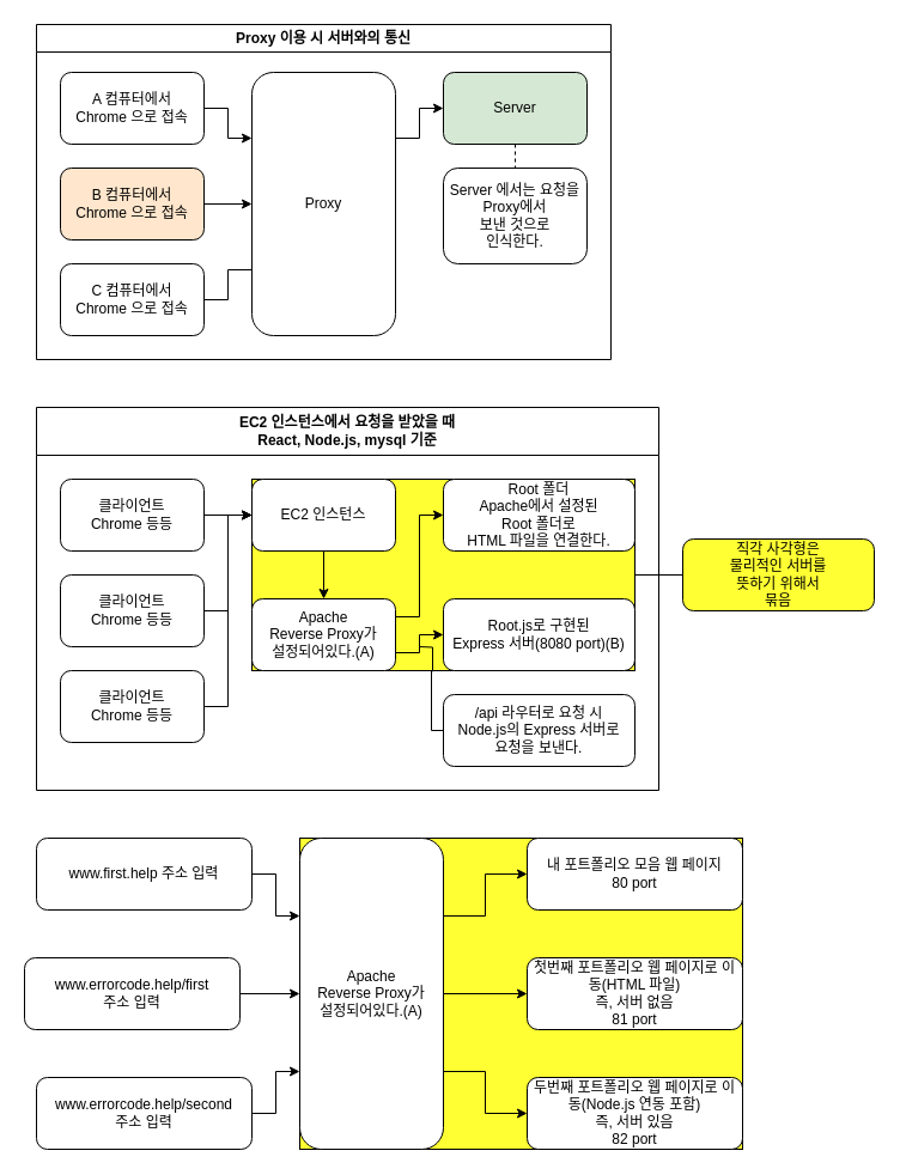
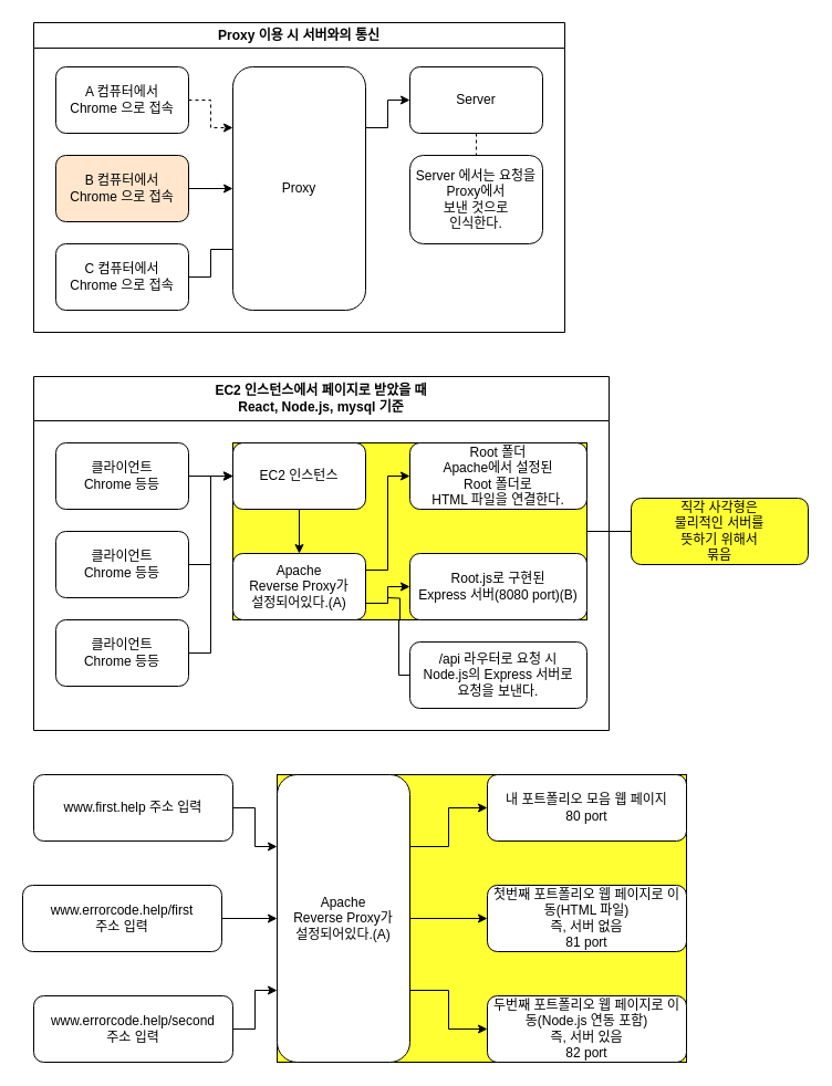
  <mxCell id="0" />
  <mxCell id="1" parent="0" />
  <mxCell id="2" value="" style="rounded=0;whiteSpace=wrap;html=1;fillColor=#FFFF33;" vertex="1" parent="1"><mxGeometry x="250" y="700" width="370" height="260" as="geometry" /></mxCell>
  <mxCell id="3" value="Proxy 이용 시 서버와의 통신" style="swimlane;whiteSpace=wrap;html=1;" vertex="1" parent="1"><mxGeometry x="30" y="20" width="480" height="280" as="geometry" /></mxCell>
- <mxCell id="4" style="edgeStyle=orthogonalEdgeStyle;rounded=0;orthogonalLoop=1;jettySize=auto;html=1;exitX=1;exitY=0.5;exitDx=0;exitDy=0;entryX=0;entryY=0.25;entryDx=0;entryDy=0;" edge="1" parent="3" source="5" target="11"><mxGeometry relative="1" as="geometry" /></mxCell>
+ <mxCell id="4" style="edgeStyle=orthogonalEdgeStyle;rounded=0;orthogonalLoop=1;jettySize=auto;html=1;exitX=1;exitY=0.5;exitDx=0;exitDy=0;entryX=0;entryY=0.25;entryDx=0;entryDy=0;dashed=1;" edge="1" parent="3" source="5" target="11"><mxGeometry relative="1" as="geometry" /></mxCell>
  <mxCell id="5" value="A 컴퓨터에서&lt;br&gt;Chrome 으로 접속" style="rounded=1;whiteSpace=wrap;html=1;" vertex="1" parent="3"><mxGeometry x="20" y="40" width="120" height="60" as="geometry" /></mxCell>
  <mxCell id="6" style="edgeStyle=orthogonalEdgeStyle;rounded=0;orthogonalLoop=1;jettySize=auto;html=1;exitX=1;exitY=0.5;exitDx=0;exitDy=0;entryX=0;entryY=0.5;entryDx=0;entryDy=0;" edge="1" parent="3" source="7" target="11"><mxGeometry relative="1" as="geometry" /></mxCell>
  <mxCell id="7" value="B 컴퓨터에서&lt;br&gt;Chrome 으로 접속" style="rounded=1;whiteSpace=wrap;html=1;fillColor=#ffe6cc;" vertex="1" parent="3"><mxGeometry x="20" y="120" width="120" height="60" as="geometry" /></mxCell>
  <mxCell id="8" style="edgeStyle=orthogonalEdgeStyle;rounded=0;orthogonalLoop=1;jettySize=auto;html=1;exitX=1;exitY=0.5;exitDx=0;exitDy=0;entryX=0;entryY=0.75;entryDx=0;entryDy=0;endArrow=none;" edge="1" parent="3" source="9" target="11"><mxGeometry relative="1" as="geometry" /></mxCell>
  <mxCell id="9" value="C 컴퓨터에서&lt;br&gt;Chrome 으로 접속" style="rounded=1;whiteSpace=wrap;html=1;" vertex="1" parent="3"><mxGeometry x="20" y="200" width="120" height="60" as="geometry" /></mxCell>
  <mxCell id="10" style="edgeStyle=orthogonalEdgeStyle;rounded=0;orthogonalLoop=1;jettySize=auto;html=1;exitX=1;exitY=0.25;exitDx=0;exitDy=0;entryX=0;entryY=0.5;entryDx=0;entryDy=0;" edge="1" parent="3" source="11" target="12"><mxGeometry relative="1" as="geometry" /></mxCell>
  <mxCell id="11" value="Proxy" style="rounded=1;whiteSpace=wrap;html=1;" vertex="1" parent="3"><mxGeometry x="180" y="40" width="120" height="220" as="geometry" /></mxCell>
- <mxCell id="12" value="Server" style="rounded=1;whiteSpace=wrap;html=1;fillColor=#d5e8d4;" vertex="1" parent="3"><mxGeometry x="340" y="40" width="120" height="60" as="geometry" /></mxCell>
+ <mxCell id="12" value="Server" style="rounded=1;whiteSpace=wrap;html=1;" vertex="1" parent="3"><mxGeometry x="340" y="40" width="120" height="60" as="geometry" /></mxCell>
  <mxCell id="13" value="Server 에서는 요청을&lt;br&gt;Proxy에서&lt;br&gt;보낸 것으로&lt;br&gt;인식한다." style="rounded=1;whiteSpace=wrap;html=1;" vertex="1" parent="3"><mxGeometry x="340" y="120" width="120" height="80" as="geometry" /></mxCell>
  <mxCell id="14" value="" style="endArrow=none;html=1;rounded=0;exitX=0.5;exitY=1;exitDx=0;exitDy=0;entryX=0.5;entryY=0;entryDx=0;entryDy=0;dashed=1;" edge="1" parent="3" source="12" target="13"><mxGeometry width="50" height="50" relative="1" as="geometry"><mxPoint x="350" y="150" as="sourcePoint" /><mxPoint x="570" y="110" as="targetPoint" /></mxGeometry></mxCell>
- <mxCell id="15" value="EC2 인스턴스에서 요청을 받았을 때&lt;br&gt;React, Node.js, mysql 기준" style="swimlane;whiteSpace=wrap;html=1;startSize=40;" vertex="1" parent="1"><mxGeometry x="30" y="340" width="520" height="320" as="geometry" /></mxCell>
+ <mxCell id="15" value="EC2 인스턴스에서 페이지로 받았을 때&lt;br&gt;React, Node.js, mysql 기준" style="swimlane;whiteSpace=wrap;html=1;startSize=40;" vertex="1" parent="1"><mxGeometry x="30" y="340" width="520" height="320" as="geometry" /></mxCell>
  <mxCell id="16" value="" style="rounded=0;whiteSpace=wrap;html=1;fillColor=#FFFF33;" vertex="1" parent="15"><mxGeometry x="180" y="60" width="320" height="160" as="geometry" /></mxCell>
  <mxCell id="17" style="edgeStyle=orthogonalEdgeStyle;rounded=0;orthogonalLoop=1;jettySize=auto;html=1;exitX=1;exitY=0.5;exitDx=0;exitDy=0;entryX=0;entryY=0.5;entryDx=0;entryDy=0;" edge="1" parent="15" source="18" target="20"><mxGeometry relative="1" as="geometry" /></mxCell>
  <mxCell id="18" value="클라이언트&lt;br&gt;Chrome 등등" style="rounded=1;whiteSpace=wrap;html=1;" vertex="1" parent="15"><mxGeometry x="20" y="60" width="120" height="60" as="geometry" /></mxCell>
  <mxCell id="19" style="edgeStyle=orthogonalEdgeStyle;rounded=0;orthogonalLoop=1;jettySize=auto;html=1;exitX=0.5;exitY=1;exitDx=0;exitDy=0;entryX=0.5;entryY=0;entryDx=0;entryDy=0;" edge="1" parent="15" source="20" target="23"><mxGeometry relative="1" as="geometry" /></mxCell>
  <mxCell id="20" value="EC2 인스턴스" style="rounded=1;whiteSpace=wrap;html=1;" vertex="1" parent="15"><mxGeometry x="180" y="60" width="120" height="60" as="geometry" /></mxCell>
  <mxCell id="21" style="edgeStyle=orthogonalEdgeStyle;rounded=0;orthogonalLoop=1;jettySize=auto;html=1;exitX=1;exitY=0.25;exitDx=0;exitDy=0;entryX=0;entryY=0.5;entryDx=0;entryDy=0;" edge="1" parent="15" source="23" target="24"><mxGeometry relative="1" as="geometry" /></mxCell>
  <mxCell id="22" style="edgeStyle=orthogonalEdgeStyle;rounded=0;orthogonalLoop=1;jettySize=auto;html=1;exitX=1;exitY=0.75;exitDx=0;exitDy=0;entryX=0;entryY=0.5;entryDx=0;entryDy=0;" edge="1" parent="15" source="23" target="25"><mxGeometry relative="1" as="geometry" /></mxCell>
  <mxCell id="23" value="Apache&lt;br&gt;Reverse Proxy가&lt;br&gt;설정되어있다.(A)" style="rounded=1;whiteSpace=wrap;html=1;" vertex="1" parent="15"><mxGeometry x="180" y="160" width="120" height="60" as="geometry" /></mxCell>
  <mxCell id="24" value="Root 폴더&lt;br&gt;Apache에서 설정된&lt;br&gt;Root 폴더로&lt;br&gt;HTML 파일을 연결한다." style="rounded=1;whiteSpace=wrap;html=1;" vertex="1" parent="15"><mxGeometry x="340" y="60" width="160" height="60" as="geometry" /></mxCell>
  <mxCell id="25" value="Root.js로 구현된&lt;br&gt;Express 서버(8080 port)(B)" style="rounded=1;whiteSpace=wrap;html=1;" vertex="1" parent="15"><mxGeometry x="340" y="160" width="160" height="60" as="geometry" /></mxCell>
  <mxCell id="26" value="/api 라우터로 요청 시&lt;br&gt;Node.js의 Express 서버로&lt;br&gt;요청을 보낸다." style="rounded=1;whiteSpace=wrap;html=1;" vertex="1" parent="15"><mxGeometry x="340" y="240" width="160" height="60" as="geometry" /></mxCell>
  <mxCell id="27" style="edgeStyle=orthogonalEdgeStyle;rounded=0;orthogonalLoop=1;jettySize=auto;html=1;exitX=1;exitY=0.5;exitDx=0;exitDy=0;entryX=0;entryY=0.5;entryDx=0;entryDy=0;" edge="1" parent="15" source="28" target="20"><mxGeometry relative="1" as="geometry" /></mxCell>
  <mxCell id="28" value="클라이언트&lt;br&gt;Chrome 등등" style="rounded=1;whiteSpace=wrap;html=1;" vertex="1" parent="15"><mxGeometry x="20" y="140" width="120" height="60" as="geometry" /></mxCell>
  <mxCell id="29" value="클라이언트&lt;br&gt;Chrome 등등" style="rounded=1;whiteSpace=wrap;html=1;" vertex="1" parent="15"><mxGeometry x="20" y="220" width="120" height="60" as="geometry" /></mxCell>
  <mxCell id="30" style="edgeStyle=orthogonalEdgeStyle;rounded=0;orthogonalLoop=1;jettySize=auto;html=1;exitX=1;exitY=0.5;exitDx=0;exitDy=0;entryX=0;entryY=0.5;entryDx=0;entryDy=0;" edge="1" parent="15" source="29" target="20"><mxGeometry relative="1" as="geometry"><mxPoint x="170" y="170" as="targetPoint" /></mxGeometry></mxCell>
  <mxCell id="31" value="" style="endArrow=none;html=1;rounded=0;entryX=0;entryY=0.5;entryDx=0;entryDy=0;edgeStyle=orthogonalEdgeStyle;" edge="1" parent="1" target="26"><mxGeometry width="50" height="50" relative="1" as="geometry"><mxPoint x="350" y="540" as="sourcePoint" /><mxPoint x="440" y="500" as="targetPoint" /></mxGeometry></mxCell>
  <mxCell id="32" value="직각 사각형은&lt;br&gt;물리적인 서버를&lt;br&gt;뜻하기 위해서&lt;br&gt;묶음" style="rounded=1;whiteSpace=wrap;html=1;fillColor=#FFFF33;" vertex="1" parent="1"><mxGeometry x="570" y="450" width="160" height="60" as="geometry" /></mxCell>
  <mxCell id="33" value="" style="endArrow=none;html=1;rounded=0;entryX=0;entryY=0.5;entryDx=0;entryDy=0;edgeStyle=orthogonalEdgeStyle;exitX=1;exitY=0.5;exitDx=0;exitDy=0;" edge="1" parent="1" source="16" target="32"><mxGeometry width="50" height="50" relative="1" as="geometry"><mxPoint x="360" y="550" as="sourcePoint" /><mxPoint x="380" y="620" as="targetPoint" /></mxGeometry></mxCell>
  <mxCell id="34" style="edgeStyle=orthogonalEdgeStyle;rounded=0;orthogonalLoop=1;jettySize=auto;html=1;exitX=1;exitY=0.5;exitDx=0;exitDy=0;entryX=0;entryY=0.25;entryDx=0;entryDy=0;" edge="1" parent="1" source="35" target="46"><mxGeometry relative="1" as="geometry" /></mxCell>
  <mxCell id="35" value="www.first.help 주소 입력" style="rounded=1;whiteSpace=wrap;html=1;fillColor=#FFFFFF;" vertex="1" parent="1"><mxGeometry x="30" y="700" width="180" height="60" as="geometry" /></mxCell>
  <mxCell id="36" value="내 포트폴리오 모음 웹 페이지&lt;br&gt;80 port" style="rounded=1;whiteSpace=wrap;html=1;fillColor=#FFFFFF;" vertex="1" parent="1"><mxGeometry x="440" y="700" width="180" height="60" as="geometry" /></mxCell>
  <mxCell id="37" style="edgeStyle=orthogonalEdgeStyle;rounded=0;orthogonalLoop=1;jettySize=auto;html=1;exitX=1;exitY=0.5;exitDx=0;exitDy=0;entryX=0;entryY=0.5;entryDx=0;entryDy=0;" edge="1" parent="1" source="38" target="46"><mxGeometry relative="1" as="geometry" /></mxCell>
  <mxCell id="38" value="www.errorcode.help/first&lt;br&gt;주소 입력" style="rounded=1;whiteSpace=wrap;html=1;fillColor=#FFFFFF;" vertex="1" parent="1"><mxGeometry x="20" y="800" width="180" height="60" as="geometry" /></mxCell>
  <mxCell id="39" value="첫번째 포트폴리오 웹 페이지로 이동(HTML 파일)&lt;br&gt;즉, 서버 없음&lt;br&gt;81 port" style="rounded=1;whiteSpace=wrap;html=1;fillColor=#FFFFFF;" vertex="1" parent="1"><mxGeometry x="440" y="800" width="180" height="60" as="geometry" /></mxCell>
  <mxCell id="40" style="edgeStyle=orthogonalEdgeStyle;rounded=0;orthogonalLoop=1;jettySize=auto;html=1;exitX=1;exitY=0.5;exitDx=0;exitDy=0;entryX=0;entryY=0.75;entryDx=0;entryDy=0;" edge="1" parent="1" source="41" target="46"><mxGeometry relative="1" as="geometry" /></mxCell>
  <mxCell id="41" value="www.errorcode.help/second&lt;br&gt;주소 입력" style="rounded=1;whiteSpace=wrap;html=1;fillColor=#FFFFFF;" vertex="1" parent="1"><mxGeometry x="30" y="900" width="180" height="60" as="geometry" /></mxCell>
  <mxCell id="42" value="두번째 포트폴리오 웹 페이지로 이동(Node.js 연동 포함)&lt;br&gt;즉, 서버 있음&lt;br&gt;82 port" style="rounded=1;whiteSpace=wrap;html=1;fillColor=#FFFFFF;" vertex="1" parent="1"><mxGeometry x="440" y="900" width="180" height="60" as="geometry" /></mxCell>
  <mxCell id="43" style="edgeStyle=orthogonalEdgeStyle;rounded=0;orthogonalLoop=1;jettySize=auto;html=1;exitX=1;exitY=0.25;exitDx=0;exitDy=0;entryX=0;entryY=0.5;entryDx=0;entryDy=0;" edge="1" parent="1" source="46" target="36"><mxGeometry relative="1" as="geometry" /></mxCell>
  <mxCell id="44" style="edgeStyle=orthogonalEdgeStyle;rounded=0;orthogonalLoop=1;jettySize=auto;html=1;exitX=1;exitY=0.5;exitDx=0;exitDy=0;entryX=0;entryY=0.5;entryDx=0;entryDy=0;" edge="1" parent="1" source="46" target="39"><mxGeometry relative="1" as="geometry" /></mxCell>
  <mxCell id="45" style="edgeStyle=orthogonalEdgeStyle;rounded=0;orthogonalLoop=1;jettySize=auto;html=1;exitX=1;exitY=0.75;exitDx=0;exitDy=0;entryX=0;entryY=0.5;entryDx=0;entryDy=0;" edge="1" parent="1" source="46" target="42"><mxGeometry relative="1" as="geometry" /></mxCell>
  <mxCell id="46" value="Apache&lt;br&gt;Reverse Proxy가&lt;br&gt;설정되어있다.(A)" style="rounded=1;whiteSpace=wrap;html=1;" vertex="1" parent="1"><mxGeometry x="250" y="700" width="120" height="260" as="geometry" /></mxCell>
